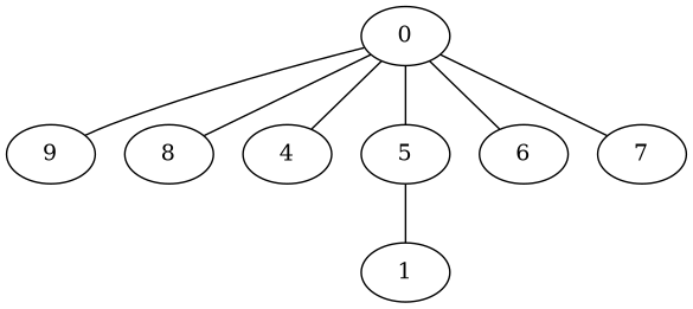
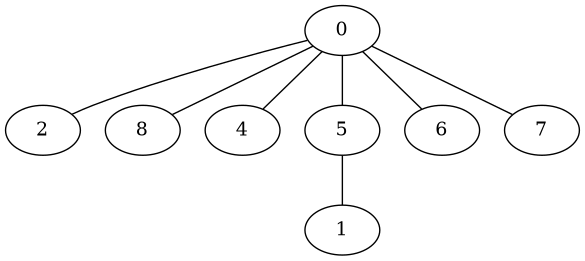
  strict graph {
    0
-   2 [label=9]
+   2
    n3 [label=8]
    4
    5
    6
    7
    1
    0 -- 2 [weight=20]
    0 -- n3 [weight=957]
    0 -- 4 [weight=137]
    0 -- 5 [weight=847]
    0 -- 6 [weight=842]
    0 -- 7 [weight=167]
    5 -- 1 [weight=918]
  }
